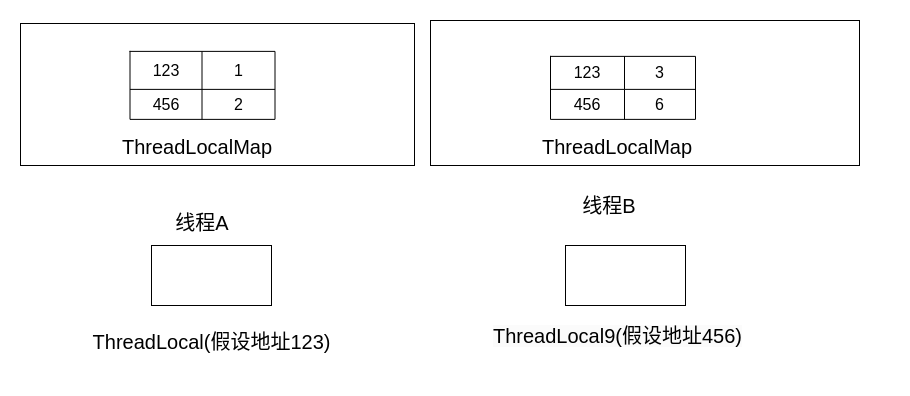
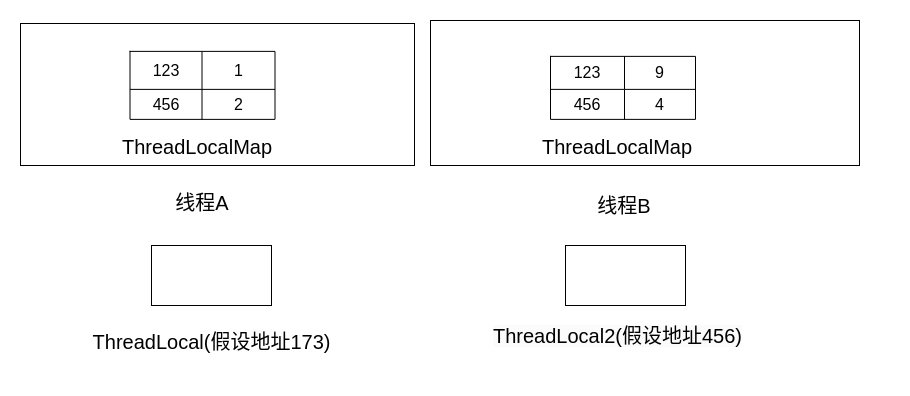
  <mxCell id="0" />
  <mxCell id="1" parent="0" />
  <mxCell id="2" value="" style="rounded=0;whiteSpace=wrap;html=1;" vertex="1" parent="1"><mxGeometry x="20" y="23" width="394" height="142" as="geometry" /></mxCell>
  <mxCell id="3" value="" style="rounded=0;whiteSpace=wrap;html=1;" vertex="1" parent="1"><mxGeometry x="430" y="20" width="429" height="145" as="geometry" /></mxCell>
- <mxCell id="4" value="线程A" style="text;html=1;strokeColor=none;fillColor=none;align=center;verticalAlign=middle;whiteSpace=wrap;rounded=0;fontSize=20;" vertex="1" parent="1"><mxGeometry x="172" y="207" width="60" height="30" as="geometry" /></mxCell>
- <mxCell id="5" value="线程B" style="text;html=1;strokeColor=none;fillColor=none;align=center;verticalAlign=middle;whiteSpace=wrap;rounded=0;fontSize=20;" vertex="1" parent="1"><mxGeometry x="345" y="190" width="528" height="30" as="geometry" /></mxCell>
+ <mxCell id="4" value="线程A" style="text;html=1;strokeColor=none;fillColor=none;align=center;verticalAlign=middle;whiteSpace=wrap;rounded=0;fontSize=20;" vertex="1" parent="1"><mxGeometry x="172" y="187" width="60" height="30" as="geometry" /></mxCell>
+ <mxCell id="5" value="线程B" style="text;html=1;strokeColor=none;fillColor=none;align=center;verticalAlign=middle;whiteSpace=wrap;rounded=0;fontSize=20;" vertex="1" parent="1"><mxGeometry x="360" y="190" width="528" height="30" as="geometry" /></mxCell>
  <mxCell id="6" value="" style="rounded=0;whiteSpace=wrap;html=1;" vertex="1" parent="1"><mxGeometry x="151" y="245" width="120" height="60" as="geometry" /></mxCell>
  <mxCell id="7" value="" style="rounded=0;whiteSpace=wrap;html=1;" vertex="1" parent="1"><mxGeometry x="565" y="245" width="120" height="60" as="geometry" /></mxCell>
- <mxCell id="8" value="ThreadLocal(假设地址123)" style="text;html=1;strokeColor=none;fillColor=none;align=center;verticalAlign=middle;whiteSpace=wrap;rounded=0;fontSize=20;" vertex="1" parent="1"><mxGeometry x="70.75" y="308" width="280.5" height="66" as="geometry" /></mxCell>
- <mxCell id="9" value="&lt;span style=&quot;color: rgb(0, 0, 0); font-family: Helvetica; font-size: 20px; font-style: normal; font-variant-ligatures: normal; font-variant-caps: normal; font-weight: 400; letter-spacing: normal; orphans: 2; text-align: center; text-indent: 0px; text-transform: none; widows: 2; word-spacing: 0px; -webkit-text-stroke-width: 0px; background-color: rgb(251, 251, 251); text-decoration-thickness: initial; text-decoration-style: initial; text-decoration-color: initial; float: none; display: inline !important;&quot;&gt;ThreadLocal9(假设地址456)&lt;/span&gt;" style="text;whiteSpace=wrap;html=1;" vertex="1" parent="1"><mxGeometry x="491" y="317" width="285" height="52" as="geometry" /></mxCell>
+ <mxCell id="8" value="ThreadLocal(假设地址173)" style="text;html=1;strokeColor=none;fillColor=none;align=center;verticalAlign=middle;whiteSpace=wrap;rounded=0;fontSize=20;" vertex="1" parent="1"><mxGeometry x="70.75" y="308" width="280.5" height="66" as="geometry" /></mxCell>
+ <mxCell id="9" value="&lt;span style=&quot;color: rgb(0, 0, 0); font-family: Helvetica; font-size: 20px; font-style: normal; font-variant-ligatures: normal; font-variant-caps: normal; font-weight: 400; letter-spacing: normal; orphans: 2; text-align: center; text-indent: 0px; text-transform: none; widows: 2; word-spacing: 0px; -webkit-text-stroke-width: 0px; background-color: rgb(251, 251, 251); text-decoration-thickness: initial; text-decoration-style: initial; text-decoration-color: initial; float: none; display: inline !important;&quot;&gt;ThreadLocal2(假设地址456)&lt;/span&gt;" style="text;whiteSpace=wrap;html=1;" vertex="1" parent="1"><mxGeometry x="491" y="317" width="285" height="52" as="geometry" /></mxCell>
  <mxCell id="10" value="ThreadLocalMap" style="text;html=1;strokeColor=none;fillColor=none;align=center;verticalAlign=middle;whiteSpace=wrap;rounded=0;fontSize=20;" vertex="1" parent="1"><mxGeometry x="117" y="126" width="160" height="39" as="geometry" /></mxCell>
  <mxCell id="11" value="ThreadLocalMap" style="text;html=1;strokeColor=none;fillColor=none;align=center;verticalAlign=middle;whiteSpace=wrap;rounded=0;fontSize=20;" vertex="1" parent="1"><mxGeometry x="537" y="126" width="160" height="39" as="geometry" /></mxCell>
  <mxCell id="12" value="" style="shape=table;startSize=0;container=1;collapsible=0;childLayout=tableLayout;fontSize=16;" vertex="1" parent="1"><mxGeometry x="129.5" y="50.88" width="145" height="68" as="geometry" /></mxCell>
  <mxCell id="13" value="" style="shape=tableRow;horizontal=0;startSize=0;swimlaneHead=0;swimlaneBody=0;strokeColor=inherit;top=0;left=0;bottom=0;right=0;collapsible=0;dropTarget=0;fillColor=none;points=[[0,0.5],[1,0.5]];portConstraint=eastwest;fontSize=16;" vertex="1" parent="12"><mxGeometry width="145" height="38" as="geometry" /></mxCell>
  <mxCell id="14" value="123" style="shape=partialRectangle;html=1;whiteSpace=wrap;connectable=0;strokeColor=inherit;overflow=hidden;fillColor=none;top=0;left=0;bottom=0;right=0;pointerEvents=1;fontSize=16;" vertex="1" parent="13"><mxGeometry width="72" height="38" as="geometry"><mxRectangle width="72" height="38" as="alternateBounds" /></mxGeometry></mxCell>
  <mxCell id="15" value="1" style="shape=partialRectangle;html=1;whiteSpace=wrap;connectable=0;strokeColor=inherit;overflow=hidden;fillColor=none;top=0;left=0;bottom=0;right=0;pointerEvents=1;fontSize=16;" vertex="1" parent="13"><mxGeometry x="72" width="73" height="38" as="geometry"><mxRectangle width="73" height="38" as="alternateBounds" /></mxGeometry></mxCell>
  <mxCell id="16" value="" style="shape=tableRow;horizontal=0;startSize=0;swimlaneHead=0;swimlaneBody=0;strokeColor=inherit;top=0;left=0;bottom=0;right=0;collapsible=0;dropTarget=0;fillColor=none;points=[[0,0.5],[1,0.5]];portConstraint=eastwest;fontSize=16;" vertex="1" parent="12"><mxGeometry y="38" width="145" height="30" as="geometry" /></mxCell>
  <mxCell id="17" value="456" style="shape=partialRectangle;html=1;whiteSpace=wrap;connectable=0;strokeColor=inherit;overflow=hidden;fillColor=none;top=0;left=0;bottom=0;right=0;pointerEvents=1;fontSize=16;" vertex="1" parent="16"><mxGeometry width="72" height="30" as="geometry"><mxRectangle width="72" height="30" as="alternateBounds" /></mxGeometry></mxCell>
  <mxCell id="18" value="2" style="shape=partialRectangle;html=1;whiteSpace=wrap;connectable=0;strokeColor=inherit;overflow=hidden;fillColor=none;top=0;left=0;bottom=0;right=0;pointerEvents=1;fontSize=16;" vertex="1" parent="16"><mxGeometry x="72" width="73" height="30" as="geometry"><mxRectangle width="73" height="30" as="alternateBounds" /></mxGeometry></mxCell>
  <mxCell id="19" value="" style="shape=table;startSize=0;container=1;collapsible=0;childLayout=tableLayout;fontSize=16;" vertex="1" parent="1"><mxGeometry x="550" y="55.89" width="145" height="62.99" as="geometry" /></mxCell>
  <mxCell id="20" value="" style="shape=tableRow;horizontal=0;startSize=0;swimlaneHead=0;swimlaneBody=0;strokeColor=inherit;top=0;left=0;bottom=0;right=0;collapsible=0;dropTarget=0;fillColor=none;points=[[0,0.5],[1,0.5]];portConstraint=eastwest;fontSize=16;" vertex="1" parent="19"><mxGeometry width="145" height="33" as="geometry" /></mxCell>
  <mxCell id="21" value="123" style="shape=partialRectangle;html=1;whiteSpace=wrap;connectable=0;strokeColor=inherit;overflow=hidden;fillColor=none;top=0;left=0;bottom=0;right=0;pointerEvents=1;fontSize=16;" vertex="1" parent="20"><mxGeometry width="74" height="33" as="geometry"><mxRectangle width="74" height="33" as="alternateBounds" /></mxGeometry></mxCell>
- <mxCell id="22" value="3" style="shape=partialRectangle;html=1;whiteSpace=wrap;connectable=0;strokeColor=inherit;overflow=hidden;fillColor=none;top=0;left=0;bottom=0;right=0;pointerEvents=1;fontSize=16;" vertex="1" parent="20"><mxGeometry x="74" width="71" height="33" as="geometry"><mxRectangle width="71" height="33" as="alternateBounds" /></mxGeometry></mxCell>
+ <mxCell id="22" value="9" style="shape=partialRectangle;html=1;whiteSpace=wrap;connectable=0;strokeColor=inherit;overflow=hidden;fillColor=none;top=0;left=0;bottom=0;right=0;pointerEvents=1;fontSize=16;" vertex="1" parent="20"><mxGeometry x="74" width="71" height="33" as="geometry"><mxRectangle width="71" height="33" as="alternateBounds" /></mxGeometry></mxCell>
  <mxCell id="23" value="" style="shape=tableRow;horizontal=0;startSize=0;swimlaneHead=0;swimlaneBody=0;strokeColor=inherit;top=0;left=0;bottom=0;right=0;collapsible=0;dropTarget=0;fillColor=none;points=[[0,0.5],[1,0.5]];portConstraint=eastwest;fontSize=16;" vertex="1" parent="19"><mxGeometry y="33" width="145" height="30" as="geometry" /></mxCell>
  <mxCell id="24" value="456" style="shape=partialRectangle;html=1;whiteSpace=wrap;connectable=0;strokeColor=inherit;overflow=hidden;fillColor=none;top=0;left=0;bottom=0;right=0;pointerEvents=1;fontSize=16;" vertex="1" parent="23"><mxGeometry width="74" height="30" as="geometry"><mxRectangle width="74" height="30" as="alternateBounds" /></mxGeometry></mxCell>
- <mxCell id="25" value="6" style="shape=partialRectangle;html=1;whiteSpace=wrap;connectable=0;strokeColor=inherit;overflow=hidden;fillColor=none;top=0;left=0;bottom=0;right=0;pointerEvents=1;fontSize=16;" vertex="1" parent="23"><mxGeometry x="74" width="71" height="30" as="geometry"><mxRectangle width="71" height="30" as="alternateBounds" /></mxGeometry></mxCell>
+ <mxCell id="25" value="4" style="shape=partialRectangle;html=1;whiteSpace=wrap;connectable=0;strokeColor=inherit;overflow=hidden;fillColor=none;top=0;left=0;bottom=0;right=0;pointerEvents=1;fontSize=16;" vertex="1" parent="23"><mxGeometry x="74" width="71" height="30" as="geometry"><mxRectangle width="71" height="30" as="alternateBounds" /></mxGeometry></mxCell>
